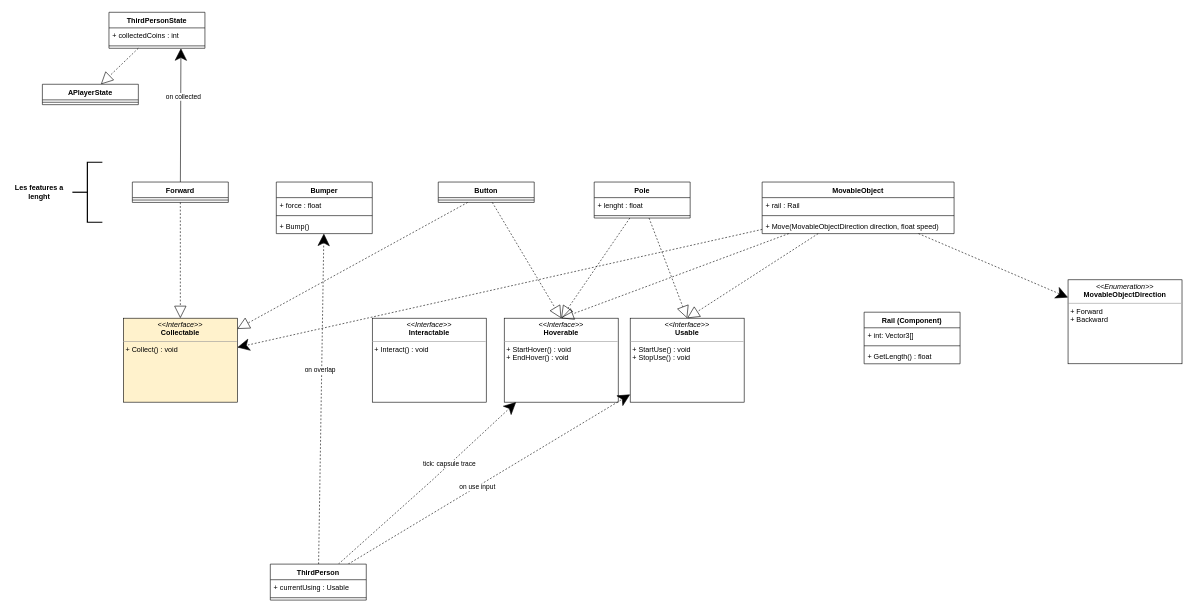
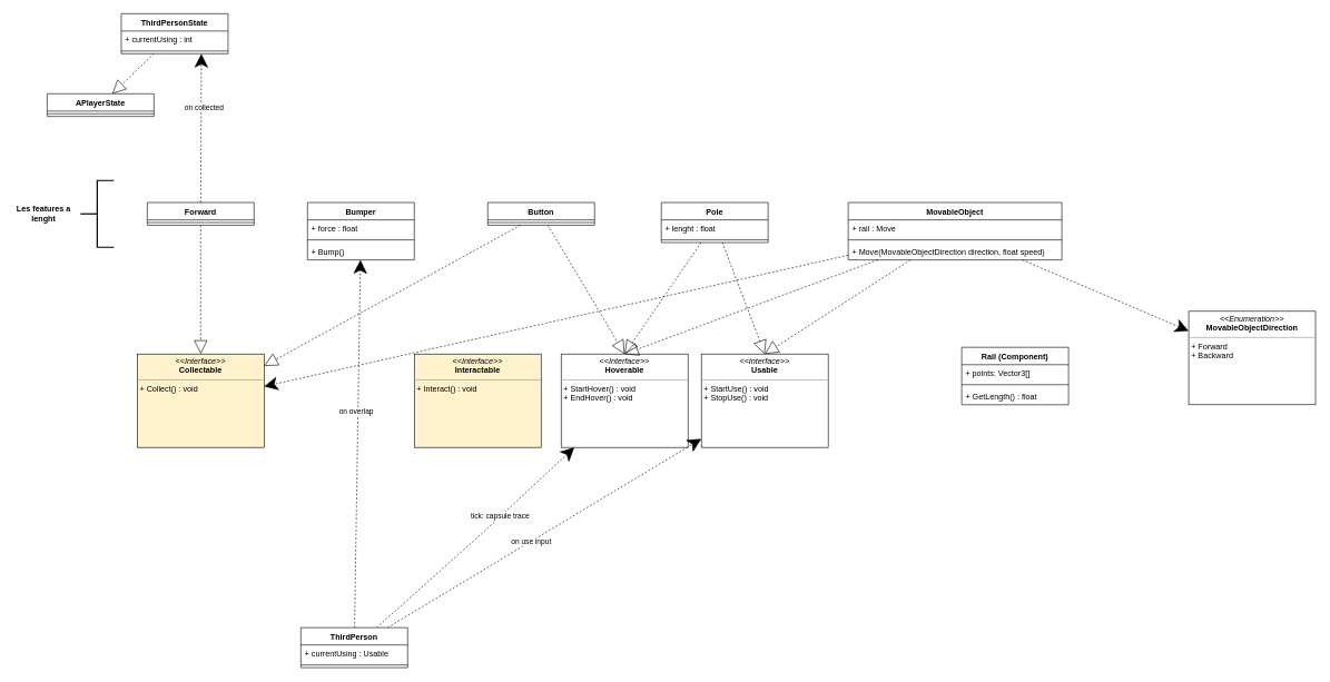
  <mxCell id="0" />
  <mxCell id="1" parent="0" />
  <mxCell id="2" style="rounded=0;orthogonalLoop=1;jettySize=auto;html=1;dashed=1;endArrow=block;endFill=0;endSize=18;strokeWidth=1;entryX=0.5;entryY=0;entryDx=0;entryDy=0;" edge="1" parent="1" source="25" target="3"><mxGeometry relative="1" as="geometry" /></mxCell>
  <mxCell id="3" value="&lt;p style=&quot;margin: 0px ; margin-top: 4px ; text-align: center&quot;&gt;&lt;i&gt;&amp;lt;&amp;lt;Interface&amp;gt;&amp;gt;&lt;/i&gt;&lt;br&gt;&lt;b&gt;Usable&lt;/b&gt;&lt;/p&gt;&lt;hr size=&quot;1&quot;&gt;&lt;p style=&quot;margin: 0px ; margin-left: 4px&quot;&gt;+ StartUse() : void&lt;/p&gt;&lt;p style=&quot;margin: 0px ; margin-left: 4px&quot;&gt;+ StopUse() : void&lt;/p&gt;" style="verticalAlign=top;align=left;overflow=fill;fontSize=12;fontFamily=Helvetica;html=1;" vertex="1" parent="1"><mxGeometry x="1050" y="530" width="190" height="140" as="geometry" /></mxCell>
  <mxCell id="4" value="&lt;p style=&quot;margin: 0px ; margin-top: 4px ; text-align: center&quot;&gt;&lt;i&gt;&amp;lt;&amp;lt;Interface&amp;gt;&amp;gt;&lt;/i&gt;&lt;br&gt;&lt;b&gt;Hoverable&lt;/b&gt;&lt;/p&gt;&lt;hr size=&quot;1&quot;&gt;&lt;p style=&quot;margin: 0px ; margin-left: 4px&quot;&gt;+ StartHover() : void&lt;/p&gt;&lt;p style=&quot;margin: 0px ; margin-left: 4px&quot;&gt;+ EndHover() : void&lt;/p&gt;" style="verticalAlign=top;align=left;overflow=fill;fontSize=12;fontFamily=Helvetica;html=1;" vertex="1" parent="1"><mxGeometry x="840" y="530" width="190" height="140" as="geometry" /></mxCell>
  <mxCell id="5" style="rounded=0;orthogonalLoop=1;jettySize=auto;html=1;endArrow=block;endFill=0;endSize=18;strokeWidth=1;dashed=1;entryX=0.5;entryY=0;entryDx=0;entryDy=0;" edge="1" parent="1" source="25" target="4"><mxGeometry relative="1" as="geometry" /></mxCell>
  <mxCell id="6" style="rounded=0;orthogonalLoop=1;jettySize=auto;html=1;endArrow=block;endFill=0;endSize=18;strokeWidth=1;dashed=1;entryX=0.5;entryY=0;entryDx=0;entryDy=0;" edge="1" parent="1" source="30" target="4"><mxGeometry relative="1" as="geometry" /></mxCell>
  <mxCell id="7" style="rounded=0;orthogonalLoop=1;jettySize=auto;html=1;dashed=1;endArrow=classic;endFill=1;endSize=18;strokeWidth=1;" edge="1" parent="1" source="30" target="22"><mxGeometry relative="1" as="geometry" /></mxCell>
  <mxCell id="8" style="rounded=0;orthogonalLoop=1;jettySize=auto;html=1;dashed=1;endArrow=block;endFill=0;endSize=18;strokeWidth=1;entryX=0.5;entryY=0;entryDx=0;entryDy=0;" edge="1" parent="1" source="30" target="3"><mxGeometry relative="1" as="geometry" /></mxCell>
  <mxCell id="9" style="edgeStyle=none;rounded=0;orthogonalLoop=1;jettySize=auto;html=1;dashed=1;endArrow=classic;endFill=1;endSize=18;strokeWidth=1;" edge="1" parent="1" source="30" target="24"><mxGeometry relative="1" as="geometry" /></mxCell>
  <mxCell id="10" style="rounded=0;orthogonalLoop=1;jettySize=auto;html=1;entryX=0.5;entryY=0;entryDx=0;entryDy=0;endArrow=block;endFill=0;endSize=18;strokeWidth=1;dashed=1;" edge="1" parent="1" source="28" target="4"><mxGeometry relative="1" as="geometry" /></mxCell>
  <mxCell id="11" style="edgeStyle=none;rounded=0;orthogonalLoop=1;jettySize=auto;html=1;dashed=1;endArrow=block;endFill=0;endSize=18;strokeWidth=1;" edge="1" parent="1" source="28" target="22"><mxGeometry relative="1" as="geometry" /></mxCell>
- <mxCell id="12" value="&lt;p style=&quot;margin: 0px ; margin-top: 4px ; text-align: center&quot;&gt;&lt;i&gt;&amp;lt;&amp;lt;Interface&amp;gt;&amp;gt;&lt;/i&gt;&lt;br&gt;&lt;b&gt;Interactable&lt;/b&gt;&lt;/p&gt;&lt;hr size=&quot;1&quot;&gt;&lt;p style=&quot;margin: 0px ; margin-left: 4px&quot;&gt;+ Interact() : void&lt;/p&gt;" style="verticalAlign=top;align=left;overflow=fill;fontSize=12;fontFamily=Helvetica;html=1;" vertex="1" parent="1"><mxGeometry x="620" y="530" width="190" height="140" as="geometry" /></mxCell>
+ <mxCell id="12" value="&lt;p style=&quot;margin: 0px ; margin-top: 4px ; text-align: center&quot;&gt;&lt;i&gt;&amp;lt;&amp;lt;Interface&amp;gt;&amp;gt;&lt;/i&gt;&lt;br&gt;&lt;b&gt;Interactable&lt;/b&gt;&lt;/p&gt;&lt;hr size=&quot;1&quot;&gt;&lt;p style=&quot;margin: 0px ; margin-left: 4px&quot;&gt;+ Interact() : void&lt;/p&gt;" style="verticalAlign=top;align=left;overflow=fill;fontSize=12;fontFamily=Helvetica;html=1;fillColor=#fff2cc;" vertex="1" parent="1"><mxGeometry x="620" y="530" width="190" height="140" as="geometry" /></mxCell>
  <mxCell id="13" value="Rail (Component)" style="swimlane;fontStyle=1;align=center;verticalAlign=top;childLayout=stackLayout;horizontal=1;startSize=26;horizontalStack=0;resizeParent=1;resizeParentMax=0;resizeLast=0;collapsible=1;marginBottom=0;" vertex="1" parent="1"><mxGeometry x="1440" y="520" width="160" height="86" as="geometry" /></mxCell>
- <mxCell id="14" value="+ int: Vector3[]" style="text;strokeColor=none;fillColor=none;align=left;verticalAlign=top;spacingLeft=4;spacingRight=4;overflow=hidden;rotatable=0;points=[[0,0.5],[1,0.5]];portConstraint=eastwest;" vertex="1" parent="13"><mxGeometry y="26" width="160" height="26" as="geometry" /></mxCell>
+ <mxCell id="14" value="+ points: Vector3[]" style="text;strokeColor=none;fillColor=none;align=left;verticalAlign=top;spacingLeft=4;spacingRight=4;overflow=hidden;rotatable=0;points=[[0,0.5],[1,0.5]];portConstraint=eastwest;" vertex="1" parent="13"><mxGeometry y="26" width="160" height="26" as="geometry" /></mxCell>
  <mxCell id="15" value="" style="line;strokeWidth=1;fillColor=none;align=left;verticalAlign=middle;spacingTop=-1;spacingLeft=3;spacingRight=3;rotatable=0;labelPosition=right;points=[];portConstraint=eastwest;" vertex="1" parent="13"><mxGeometry y="52" width="160" height="8" as="geometry" /></mxCell>
  <mxCell id="16" value="+ GetLength() : float" style="text;strokeColor=none;fillColor=none;align=left;verticalAlign=top;spacingLeft=4;spacingRight=4;overflow=hidden;rotatable=0;points=[[0,0.5],[1,0.5]];portConstraint=eastwest;" vertex="1" parent="13"><mxGeometry y="60" width="160" height="26" as="geometry" /></mxCell>
  <mxCell id="17" style="edgeStyle=none;rounded=0;orthogonalLoop=1;jettySize=auto;html=1;dashed=1;endArrow=classic;endFill=1;endSize=18;strokeWidth=1;" edge="1" parent="1" source="47" target="3"><mxGeometry relative="1" as="geometry" /></mxCell>
  <mxCell id="18" value="on use input" style="edgeLabel;html=1;align=center;verticalAlign=middle;resizable=0;points=[];" vertex="1" connectable="0" parent="17"><mxGeometry x="-0.087" y="-1" relative="1" as="geometry"><mxPoint as="offset" /></mxGeometry></mxCell>
  <mxCell id="19" style="edgeStyle=none;rounded=0;orthogonalLoop=1;jettySize=auto;html=1;dashed=1;endArrow=classic;endFill=1;endSize=18;strokeWidth=1;" edge="1" parent="1" source="47" target="37"><mxGeometry relative="1" as="geometry" /></mxCell>
  <mxCell id="20" value="on overlap" style="edgeLabel;html=1;align=center;verticalAlign=middle;resizable=0;points=[];" vertex="1" connectable="0" parent="19"><mxGeometry x="0.173" y="3" relative="1" as="geometry"><mxPoint as="offset" /></mxGeometry></mxCell>
  <mxCell id="21" style="edgeStyle=none;rounded=0;orthogonalLoop=1;jettySize=auto;html=1;dashed=1;endArrow=block;endFill=0;endSize=18;strokeWidth=1;" edge="1" parent="1" source="43" target="22"><mxGeometry relative="1" as="geometry" /></mxCell>
  <mxCell id="22" value="&lt;p style=&quot;margin: 0px ; margin-top: 4px ; text-align: center&quot;&gt;&lt;i&gt;&amp;lt;&amp;lt;Interface&amp;gt;&amp;gt;&lt;/i&gt;&lt;br&gt;&lt;b&gt;Collectable&lt;/b&gt;&lt;/p&gt;&lt;hr size=&quot;1&quot;&gt;&lt;p style=&quot;margin: 0px ; margin-left: 4px&quot;&gt;+ Collect() : void&lt;/p&gt;" style="verticalAlign=top;align=left;overflow=fill;fontSize=12;fontFamily=Helvetica;html=1;fillColor=#fff2cc;" vertex="1" parent="1"><mxGeometry x="205" y="530" width="190" height="140" as="geometry" /></mxCell>
  <mxCell id="23" style="edgeStyle=none;rounded=0;orthogonalLoop=1;jettySize=auto;html=1;dashed=1;endArrow=block;endFill=0;endSize=18;strokeWidth=1;" edge="1" parent="1" source="50" target="53"><mxGeometry relative="1" as="geometry" /></mxCell>
  <mxCell id="24" value="&lt;p style=&quot;margin: 0px ; margin-top: 4px ; text-align: center&quot;&gt;&lt;i&gt;&amp;lt;&amp;lt;Enumeration&amp;gt;&amp;gt;&lt;/i&gt;&lt;br&gt;&lt;b&gt;MovableObjectDirection&lt;/b&gt;&lt;/p&gt;&lt;hr size=&quot;1&quot;&gt;&lt;p style=&quot;margin: 0px ; margin-left: 4px&quot;&gt;&lt;span&gt;+ Forward&lt;/span&gt;&lt;br&gt;&lt;/p&gt;&lt;p style=&quot;margin: 0px ; margin-left: 4px&quot;&gt;+ Backward&lt;/p&gt;" style="verticalAlign=top;align=left;overflow=fill;fontSize=12;fontFamily=Helvetica;html=1;" vertex="1" parent="1"><mxGeometry x="1780" y="466" width="190" height="140" as="geometry" /></mxCell>
  <mxCell id="25" value="Pole" style="swimlane;fontStyle=1;align=center;verticalAlign=top;childLayout=stackLayout;horizontal=1;startSize=26;horizontalStack=0;resizeParent=1;resizeParentMax=0;resizeLast=0;collapsible=1;marginBottom=0;" vertex="1" parent="1"><mxGeometry x="990" y="303" width="160" height="60" as="geometry" /></mxCell>
  <mxCell id="26" value="+ lenght : float" style="text;strokeColor=none;fillColor=none;align=left;verticalAlign=top;spacingLeft=4;spacingRight=4;overflow=hidden;rotatable=0;points=[[0,0.5],[1,0.5]];portConstraint=eastwest;" vertex="1" parent="25"><mxGeometry y="26" width="160" height="26" as="geometry" /></mxCell>
  <mxCell id="27" value="" style="line;strokeWidth=1;fillColor=none;align=left;verticalAlign=middle;spacingTop=-1;spacingLeft=3;spacingRight=3;rotatable=0;labelPosition=right;points=[];portConstraint=eastwest;" vertex="1" parent="25"><mxGeometry y="52" width="160" height="8" as="geometry" /></mxCell>
  <mxCell id="28" value="Button" style="swimlane;fontStyle=1;align=center;verticalAlign=top;childLayout=stackLayout;horizontal=1;startSize=26;horizontalStack=0;resizeParent=1;resizeParentMax=0;resizeLast=0;collapsible=1;marginBottom=0;" vertex="1" parent="1"><mxGeometry x="730" y="303" width="160" height="34" as="geometry" /></mxCell>
  <mxCell id="29" value="" style="line;strokeWidth=1;fillColor=none;align=left;verticalAlign=middle;spacingTop=-1;spacingLeft=3;spacingRight=3;rotatable=0;labelPosition=right;points=[];portConstraint=eastwest;" vertex="1" parent="28"><mxGeometry y="26" width="160" height="8" as="geometry" /></mxCell>
  <mxCell id="30" value="MovableObject" style="swimlane;fontStyle=1;align=center;verticalAlign=top;childLayout=stackLayout;horizontal=1;startSize=26;horizontalStack=0;resizeParent=1;resizeParentMax=0;resizeLast=0;collapsible=1;marginBottom=0;" vertex="1" parent="1"><mxGeometry x="1270" y="303" width="320" height="86" as="geometry" /></mxCell>
- <mxCell id="31" value="+ rail : Rail" style="text;strokeColor=none;fillColor=none;align=left;verticalAlign=top;spacingLeft=4;spacingRight=4;overflow=hidden;rotatable=0;points=[[0,0.5],[1,0.5]];portConstraint=eastwest;" vertex="1" parent="30"><mxGeometry y="26" width="320" height="26" as="geometry" /></mxCell>
+ <mxCell id="31" value="+ rail : Move" style="text;strokeColor=none;fillColor=none;align=left;verticalAlign=top;spacingLeft=4;spacingRight=4;overflow=hidden;rotatable=0;points=[[0,0.5],[1,0.5]];portConstraint=eastwest;" vertex="1" parent="30"><mxGeometry y="26" width="320" height="26" as="geometry" /></mxCell>
  <mxCell id="32" value="" style="line;strokeWidth=1;fillColor=none;align=left;verticalAlign=middle;spacingTop=-1;spacingLeft=3;spacingRight=3;rotatable=0;labelPosition=right;points=[];portConstraint=eastwest;" vertex="1" parent="30"><mxGeometry y="52" width="320" height="8" as="geometry" /></mxCell>
  <mxCell id="33" value="+ Move(MovableObjectDirection direction, float speed)" style="text;strokeColor=none;fillColor=none;align=left;verticalAlign=top;spacingLeft=4;spacingRight=4;overflow=hidden;rotatable=0;points=[[0,0.5],[1,0.5]];portConstraint=eastwest;" vertex="1" parent="30"><mxGeometry y="60" width="320" height="26" as="geometry" /></mxCell>
  <mxCell id="34" value="" style="group" vertex="1" connectable="0" parent="1"><mxGeometry x="70" y="270" width="100" height="100" as="geometry" /></mxCell>
  <mxCell id="35" value="" style="strokeWidth=2;html=1;shape=mxgraph.flowchart.annotation_2;align=left;labelPosition=right;pointerEvents=1;" vertex="1" parent="34"><mxGeometry x="50" width="50" height="100" as="geometry" /></mxCell>
  <mxCell id="36" value="Les features a lenght" style="text;html=1;strokeColor=none;fillColor=none;align=center;verticalAlign=middle;whiteSpace=wrap;rounded=0;fontStyle=1" vertex="1" parent="34"><mxGeometry x="-50" y="40" width="90" height="20" as="geometry" /></mxCell>
  <mxCell id="37" value="Bumper" style="swimlane;fontStyle=1;align=center;verticalAlign=top;childLayout=stackLayout;horizontal=1;startSize=26;horizontalStack=0;resizeParent=1;resizeParentMax=0;resizeLast=0;collapsible=1;marginBottom=0;" vertex="1" parent="1"><mxGeometry x="460" y="303" width="160" height="86" as="geometry" /></mxCell>
  <mxCell id="38" value="+ force : float" style="text;strokeColor=none;fillColor=none;align=left;verticalAlign=top;spacingLeft=4;spacingRight=4;overflow=hidden;rotatable=0;points=[[0,0.5],[1,0.5]];portConstraint=eastwest;" vertex="1" parent="37"><mxGeometry y="26" width="160" height="26" as="geometry" /></mxCell>
  <mxCell id="39" value="" style="line;strokeWidth=1;fillColor=none;align=left;verticalAlign=middle;spacingTop=-1;spacingLeft=3;spacingRight=3;rotatable=0;labelPosition=right;points=[];portConstraint=eastwest;" vertex="1" parent="37"><mxGeometry y="52" width="160" height="8" as="geometry" /></mxCell>
  <mxCell id="40" value="+ Bump()" style="text;strokeColor=none;fillColor=none;align=left;verticalAlign=top;spacingLeft=4;spacingRight=4;overflow=hidden;rotatable=0;points=[[0,0.5],[1,0.5]];portConstraint=eastwest;" vertex="1" parent="37"><mxGeometry y="60" width="160" height="26" as="geometry" /></mxCell>
- <mxCell id="41" style="edgeStyle=none;rounded=0;orthogonalLoop=1;jettySize=auto;html=1;entryX=0.75;entryY=1;entryDx=0;entryDy=0;dashed=0;endArrow=classic;endFill=1;endSize=18;strokeWidth=1;" edge="1" parent="1" source="43" target="50"><mxGeometry relative="1" as="geometry" /></mxCell>
+ <mxCell id="41" style="edgeStyle=none;rounded=0;orthogonalLoop=1;jettySize=auto;html=1;entryX=0.75;entryY=1;entryDx=0;entryDy=0;dashed=1;endArrow=classic;endFill=1;endSize=18;strokeWidth=1;" edge="1" parent="1" source="43" target="50"><mxGeometry relative="1" as="geometry" /></mxCell>
  <mxCell id="42" value="on collected" style="edgeLabel;html=1;align=center;verticalAlign=middle;resizable=0;points=[];" vertex="1" connectable="0" parent="41"><mxGeometry x="0.286" y="-4" relative="1" as="geometry"><mxPoint as="offset" /></mxGeometry></mxCell>
  <mxCell id="43" value="Forward" style="swimlane;fontStyle=1;align=center;verticalAlign=top;childLayout=stackLayout;horizontal=1;startSize=26;horizontalStack=0;resizeParent=1;resizeParentMax=0;resizeLast=0;collapsible=1;marginBottom=0;" vertex="1" parent="1"><mxGeometry x="220" y="303" width="160" height="34" as="geometry" /></mxCell>
  <mxCell id="44" value="" style="line;strokeWidth=1;fillColor=none;align=left;verticalAlign=middle;spacingTop=-1;spacingLeft=3;spacingRight=3;rotatable=0;labelPosition=right;points=[];portConstraint=eastwest;" vertex="1" parent="43"><mxGeometry y="26" width="160" height="8" as="geometry" /></mxCell>
  <mxCell id="45" style="edgeStyle=none;rounded=0;orthogonalLoop=1;jettySize=auto;html=1;dashed=1;endArrow=classic;endFill=1;endSize=18;strokeWidth=1;" edge="1" parent="1" source="47" target="4"><mxGeometry relative="1" as="geometry"><Array as="points"><mxPoint x="720" y="800" /></Array></mxGeometry></mxCell>
  <mxCell id="46" value="tick: capsule trace&amp;nbsp;" style="edgeLabel;html=1;align=center;verticalAlign=middle;resizable=0;points=[];" vertex="1" connectable="0" parent="45"><mxGeometry x="0.245" relative="1" as="geometry"><mxPoint as="offset" /></mxGeometry></mxCell>
  <mxCell id="47" value="ThirdPerson" style="swimlane;fontStyle=1;align=center;verticalAlign=top;childLayout=stackLayout;horizontal=1;startSize=26;horizontalStack=0;resizeParent=1;resizeParentMax=0;resizeLast=0;collapsible=1;marginBottom=0;" vertex="1" parent="1"><mxGeometry x="450" y="940" width="160" height="60" as="geometry" /></mxCell>
  <mxCell id="48" value="+ currentUsing : Usable" style="text;strokeColor=none;fillColor=none;align=left;verticalAlign=top;spacingLeft=4;spacingRight=4;overflow=hidden;rotatable=0;points=[[0,0.5],[1,0.5]];portConstraint=eastwest;" vertex="1" parent="47"><mxGeometry y="26" width="160" height="26" as="geometry" /></mxCell>
  <mxCell id="49" value="" style="line;strokeWidth=1;fillColor=none;align=left;verticalAlign=middle;spacingTop=-1;spacingLeft=3;spacingRight=3;rotatable=0;labelPosition=right;points=[];portConstraint=eastwest;" vertex="1" parent="47"><mxGeometry y="52" width="160" height="8" as="geometry" /></mxCell>
  <mxCell id="50" value="ThirdPersonState" style="swimlane;fontStyle=1;align=center;verticalAlign=top;childLayout=stackLayout;horizontal=1;startSize=26;horizontalStack=0;resizeParent=1;resizeParentMax=0;resizeLast=0;collapsible=1;marginBottom=0;" vertex="1" parent="1"><mxGeometry x="181" y="20" width="160" height="60" as="geometry" /></mxCell>
- <mxCell id="51" value="+ collectedCoins : int" style="text;strokeColor=none;fillColor=none;align=left;verticalAlign=top;spacingLeft=4;spacingRight=4;overflow=hidden;rotatable=0;points=[[0,0.5],[1,0.5]];portConstraint=eastwest;" vertex="1" parent="50"><mxGeometry y="26" width="160" height="26" as="geometry" /></mxCell>
+ <mxCell id="51" value="+ currentUsing : int" style="text;strokeColor=none;fillColor=none;align=left;verticalAlign=top;spacingLeft=4;spacingRight=4;overflow=hidden;rotatable=0;points=[[0,0.5],[1,0.5]];portConstraint=eastwest;" vertex="1" parent="50"><mxGeometry y="26" width="160" height="26" as="geometry" /></mxCell>
  <mxCell id="52" value="" style="line;strokeWidth=1;fillColor=none;align=left;verticalAlign=middle;spacingTop=-1;spacingLeft=3;spacingRight=3;rotatable=0;labelPosition=right;points=[];portConstraint=eastwest;" vertex="1" parent="50"><mxGeometry y="52" width="160" height="8" as="geometry" /></mxCell>
  <mxCell id="53" value="APlayerState" style="swimlane;fontStyle=1;align=center;verticalAlign=top;childLayout=stackLayout;horizontal=1;startSize=26;horizontalStack=0;resizeParent=1;resizeParentMax=0;resizeLast=0;collapsible=1;marginBottom=0;" vertex="1" parent="1"><mxGeometry x="70" y="140" width="160" height="34" as="geometry" /></mxCell>
  <mxCell id="54" value="" style="line;strokeWidth=1;fillColor=none;align=left;verticalAlign=middle;spacingTop=-1;spacingLeft=3;spacingRight=3;rotatable=0;labelPosition=right;points=[];portConstraint=eastwest;" vertex="1" parent="53"><mxGeometry y="26" width="160" height="8" as="geometry" /></mxCell>
